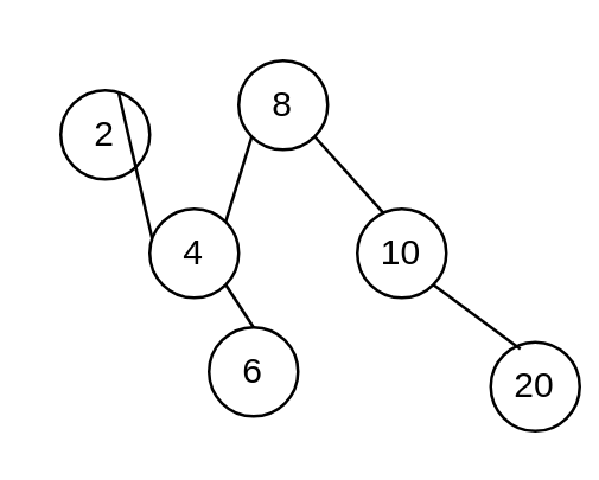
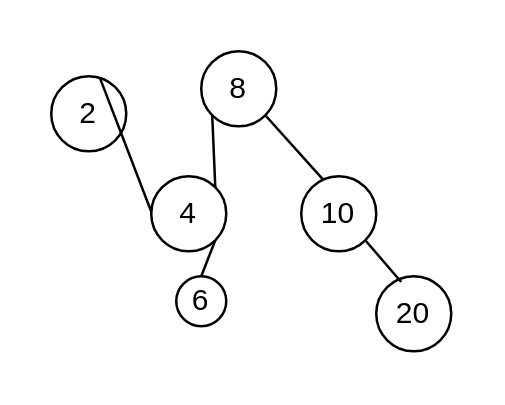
  <mxCell id="0" />
  <mxCell id="1" parent="0" />
- <mxCell id="2" value="20" style="ellipse;whiteSpace=wrap;html=1;aspect=fixed;" vertex="1" parent="1"><mxGeometry x="165" y="115" width="30" height="30" as="geometry" /></mxCell>
+ <mxCell id="2" value="20" style="ellipse;whiteSpace=wrap;html=1;aspect=fixed;" vertex="1" parent="1"><mxGeometry x="150" y="110" width="30" height="30" as="geometry" /></mxCell>
  <mxCell id="3" style="edgeStyle=none;html=1;exitX=1;exitY=1;exitDx=0;exitDy=0;entryX=0.333;entryY=0.076;entryDx=0;entryDy=0;entryPerimeter=0;endArrow=none;endFill=0;" edge="1" parent="1" source="4" target="2"><mxGeometry relative="1" as="geometry" /></mxCell>
  <mxCell id="4" value="10" style="ellipse;whiteSpace=wrap;html=1;aspect=fixed;" vertex="1" parent="1"><mxGeometry x="120" y="70" width="30" height="30" as="geometry" /></mxCell>
  <mxCell id="5" value="2" style="ellipse;whiteSpace=wrap;html=1;aspect=fixed;" vertex="1" parent="1"><mxGeometry x="20" y="30" width="30" height="30" as="geometry" /></mxCell>
- <mxCell id="6" value="6" style="ellipse;whiteSpace=wrap;html=1;aspect=fixed;" vertex="1" parent="1"><mxGeometry x="70" y="110" width="30" height="30" as="geometry" /></mxCell>
+ <mxCell id="6" value="6" style="ellipse;whiteSpace=wrap;html=1;aspect=fixed;" vertex="1" parent="1"><mxGeometry x="70" y="110" width="20" height="20" as="geometry" /></mxCell>
  <mxCell id="7" style="edgeStyle=none;html=1;exitX=0;exitY=1;exitDx=0;exitDy=0;entryX=1;entryY=0;entryDx=0;entryDy=0;endArrow=none;endFill=0;" edge="1" parent="1" source="9" target="12"><mxGeometry relative="1" as="geometry" /></mxCell>
  <mxCell id="8" style="edgeStyle=none;html=1;exitX=1;exitY=1;exitDx=0;exitDy=0;entryX=0.292;entryY=0.044;entryDx=0;entryDy=0;endArrow=none;endFill=0;entryPerimeter=0;" edge="1" parent="1" source="9" target="4"><mxGeometry relative="1" as="geometry" /></mxCell>
  <mxCell id="9" value="8" style="ellipse;whiteSpace=wrap;html=1;aspect=fixed;" vertex="1" parent="1"><mxGeometry x="80" y="20" width="30" height="30" as="geometry" /></mxCell>
  <mxCell id="10" style="edgeStyle=none;html=1;exitX=0;exitY=1;exitDx=0;exitDy=0;entryX=0.651;entryY=0.029;entryDx=0;entryDy=0;entryPerimeter=0;endArrow=none;endFill=0;" edge="1" parent="1" source="12" target="5"><mxGeometry relative="1" as="geometry" /></mxCell>
  <mxCell id="11" style="edgeStyle=none;html=1;exitX=1;exitY=1;exitDx=0;exitDy=0;entryX=0.5;entryY=0;entryDx=0;entryDy=0;endArrow=none;endFill=0;" edge="1" parent="1" source="12" target="6"><mxGeometry relative="1" as="geometry" /></mxCell>
- <mxCell id="12" value="4" style="ellipse;whiteSpace=wrap;html=1;aspect=fixed;" vertex="1" parent="1"><mxGeometry x="50" y="70" width="30" height="30" as="geometry" /></mxCell>
+ <mxCell id="12" value="4" style="ellipse;whiteSpace=wrap;html=1;aspect=fixed;" vertex="1" parent="1"><mxGeometry x="60" y="70" width="30" height="30" as="geometry" /></mxCell>
